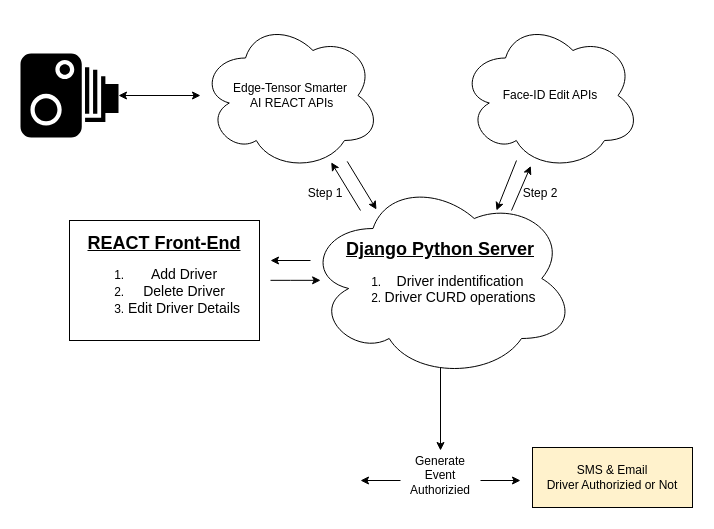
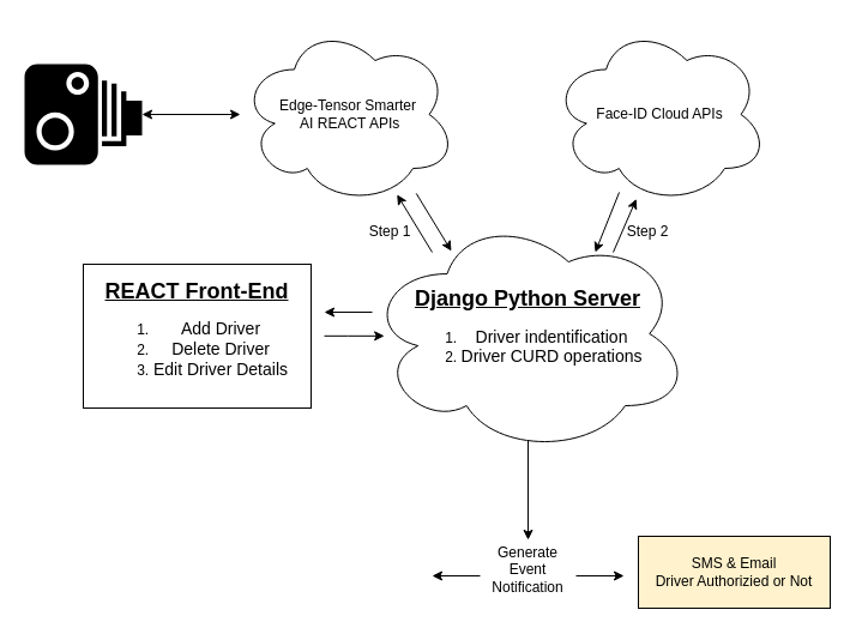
  <mxCell id="0" />
  <mxCell id="1" parent="0" />
  <mxCell id="2" value="" style="shape=mxgraph.signs.tech.camera_1;html=1;pointerEvents=1;fillColor=#000000;strokeColor=none;verticalLabelPosition=bottom;verticalAlign=top;align=center;sketch=0;" parent="1" vertex="1"><mxGeometry x="20" y="53" width="98" height="84" as="geometry" /></mxCell>
  <mxCell id="3" value="Edge-Tensor&amp;nbsp;Smarter&lt;br&gt;&amp;nbsp;AI REACT APIs&lt;br&gt;" style="ellipse;shape=cloud;whiteSpace=wrap;html=1;" parent="1" vertex="1"><mxGeometry x="200" y="20" width="180" height="150" as="geometry" /></mxCell>
- <mxCell id="4" value="Face-ID Edit APIs" style="ellipse;shape=cloud;whiteSpace=wrap;html=1;" parent="1" vertex="1"><mxGeometry x="460" y="20" width="180" height="150" as="geometry" /></mxCell>
+ <mxCell id="4" value="Face-ID Cloud APIs" style="ellipse;shape=cloud;whiteSpace=wrap;html=1;" parent="1" vertex="1"><mxGeometry x="460" y="20" width="180" height="150" as="geometry" /></mxCell>
  <mxCell id="5" value="" style="endArrow=classic;startArrow=classic;html=1;rounded=0;exitX=1;exitY=0.5;exitDx=0;exitDy=0;exitPerimeter=0;" parent="1" source="2" target="3" edge="1"><mxGeometry width="50" height="50" relative="1" as="geometry"><mxPoint x="260" y="100" as="sourcePoint" /><mxPoint x="210" y="90" as="targetPoint" /></mxGeometry></mxCell>
  <mxCell id="6" value="" style="endArrow=classic;html=1;rounded=0;" parent="1" target="3" edge="1"><mxGeometry width="50" height="50" relative="1" as="geometry"><mxPoint x="360" y="210" as="sourcePoint" /><mxPoint x="310" y="220" as="targetPoint" /></mxGeometry></mxCell>
  <mxCell id="7" value="" style="endArrow=classic;html=1;rounded=0;" parent="1" edge="1"><mxGeometry width="50" height="50" relative="1" as="geometry"><mxPoint x="346.714" y="160.887" as="sourcePoint" /><mxPoint x="376" y="209" as="targetPoint" /></mxGeometry></mxCell>
  <mxCell id="8" value="Step 1" style="text;html=1;strokeColor=none;fillColor=none;align=center;verticalAlign=middle;whiteSpace=wrap;rounded=0;" parent="1" vertex="1"><mxGeometry x="295" y="178" width="60" height="30" as="geometry" /></mxCell>
  <mxCell id="9" value="" style="endArrow=classic;html=1;rounded=0;" parent="1" edge="1"><mxGeometry width="50" height="50" relative="1" as="geometry"><mxPoint x="516" y="160" as="sourcePoint" /><mxPoint x="496" y="210" as="targetPoint" /></mxGeometry></mxCell>
  <mxCell id="10" value="" style="endArrow=classic;html=1;rounded=0;" parent="1" edge="1"><mxGeometry width="50" height="50" relative="1" as="geometry"><mxPoint x="511" y="210" as="sourcePoint" /><mxPoint x="530.276" y="165.494" as="targetPoint" /></mxGeometry></mxCell>
  <mxCell id="11" value="Step 2" style="text;html=1;strokeColor=none;fillColor=none;align=center;verticalAlign=middle;whiteSpace=wrap;rounded=0;" parent="1" vertex="1"><mxGeometry x="510" y="178" width="60" height="30" as="geometry" /></mxCell>
  <mxCell id="12" value="" style="endArrow=classic;html=1;rounded=0;exitX=0.5;exitY=1;exitDx=0;exitDy=0;" parent="1" edge="1"><mxGeometry width="50" height="50" relative="1" as="geometry"><mxPoint x="440" y="360" as="sourcePoint" /><mxPoint x="440" y="450" as="targetPoint" /></mxGeometry></mxCell>
- <mxCell id="13" value="Generate Event Authorizied" style="text;html=1;strokeColor=none;fillColor=none;align=center;verticalAlign=middle;whiteSpace=wrap;rounded=0;" parent="1" vertex="1"><mxGeometry x="410" y="460" width="60" height="30" as="geometry" /></mxCell>
+ <mxCell id="13" value="Generate Event Notification" style="text;html=1;strokeColor=none;fillColor=none;align=center;verticalAlign=middle;whiteSpace=wrap;rounded=0;" parent="1" vertex="1"><mxGeometry x="410" y="460" width="60" height="30" as="geometry" /></mxCell>
  <mxCell id="14" value="SMS &amp;amp; Email&lt;br&gt;Driver Authorizied or Not" style="rounded=0;whiteSpace=wrap;html=1;fillColor=#fff2cc;" parent="1" vertex="1"><mxGeometry x="532" y="447" width="160" height="60" as="geometry" /></mxCell>
  <mxCell id="15" value="" style="endArrow=classic;html=1;rounded=0;" parent="1" edge="1"><mxGeometry width="50" height="50" relative="1" as="geometry"><mxPoint x="400" y="480" as="sourcePoint" /><mxPoint x="360" y="480" as="targetPoint" /></mxGeometry></mxCell>
  <mxCell id="16" value="" style="endArrow=classic;html=1;rounded=0;" parent="1" edge="1"><mxGeometry width="50" height="50" relative="1" as="geometry"><mxPoint x="480" y="480" as="sourcePoint" /><mxPoint x="520" y="480" as="targetPoint" /></mxGeometry></mxCell>
  <mxCell id="17" value="&lt;font style=&quot;&quot;&gt;&lt;span style=&quot;font-weight: bold; text-decoration-line: underline; font-size: 18px;&quot;&gt;Django Python Server&lt;/span&gt;&lt;br&gt;&lt;ol&gt;&lt;li&gt;&lt;font style=&quot;&quot;&gt;&lt;font style=&quot;font-size: 14px;&quot;&gt;Driver indentification&lt;/font&gt;&lt;/font&gt;&lt;/li&gt;&lt;li&gt;&lt;font style=&quot;&quot;&gt;&lt;font style=&quot;font-size: 14px;&quot;&gt;Driver CURD operations&lt;/font&gt;&lt;/font&gt;&lt;/li&gt;&lt;/ol&gt;&lt;/font&gt;" style="ellipse;shape=cloud;whiteSpace=wrap;html=1;" parent="1" vertex="1"><mxGeometry x="305" y="178" width="270" height="200" as="geometry" /></mxCell>
  <mxCell id="18" value="&lt;font style=&quot;&quot;&gt;&lt;u style=&quot;font-size: 18px; font-weight: bold;&quot;&gt;REACT Front-End&lt;/u&gt;&lt;br&gt;&lt;ol style=&quot;&quot;&gt;&lt;li style=&quot;&quot;&gt;&lt;font style=&quot;font-size: 14px;&quot;&gt;Add Driver&lt;/font&gt;&lt;/li&gt;&lt;li style=&quot;&quot;&gt;&lt;font style=&quot;font-size: 14px;&quot;&gt;Delete Driver&lt;/font&gt;&lt;/li&gt;&lt;li style=&quot;&quot;&gt;&lt;font style=&quot;font-size: 14px;&quot;&gt;Edit Driver Details&lt;/font&gt;&lt;/li&gt;&lt;/ol&gt;&lt;/font&gt;" style="rounded=0;whiteSpace=wrap;html=1;" parent="1" vertex="1"><mxGeometry x="69" y="220" width="190" height="120" as="geometry" /></mxCell>
  <mxCell id="19" value="" style="endArrow=classic;html=1;rounded=0;" parent="1" edge="1"><mxGeometry width="50" height="50" relative="1" as="geometry"><mxPoint x="310" y="260" as="sourcePoint" /><mxPoint x="270" y="260" as="targetPoint" /></mxGeometry></mxCell>
  <mxCell id="20" value="" style="endArrow=classic;html=1;rounded=0;entryX=0.093;entryY=0.51;entryDx=0;entryDy=0;entryPerimeter=0;" parent="1" edge="1"><mxGeometry width="50" height="50" relative="1" as="geometry"><mxPoint x="270" y="279.83" as="sourcePoint" /><mxPoint x="320.11" y="279.83" as="targetPoint" /><Array as="points"><mxPoint x="290" y="279.83" /></Array></mxGeometry></mxCell>
